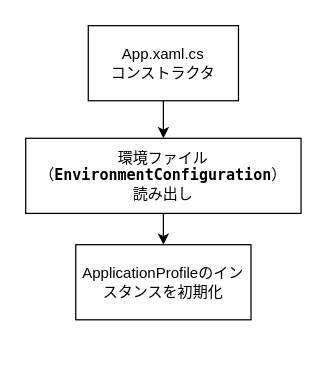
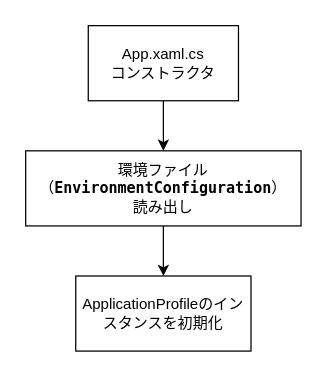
  <mxCell id="0" />
  <mxCell id="1" parent="0" />
  <mxCell id="2" value="" style="edgeStyle=none;html=1;" edge="1" parent="1" source="3" target="5"><mxGeometry relative="1" as="geometry" /></mxCell>
  <mxCell id="3" value="App.xaml.cs&lt;br&gt;コンストラクタ" style="whiteSpace=wrap;html=1;rounded=0;" vertex="1" parent="1"><mxGeometry x="70" y="20" width="120" height="60" as="geometry" /></mxCell>
  <mxCell id="4" value="" style="edgeStyle=none;html=1;" edge="1" parent="1" source="5" target="6"><mxGeometry relative="1" as="geometry" /></mxCell>
- <mxCell id="5" value="環境ファイル（&lt;strong&gt;&lt;code&gt;EnvironmentConfiguration&lt;/code&gt;&lt;/strong&gt;）&lt;br&gt;読み出し" style="rounded=0;whiteSpace=wrap;html=1;" vertex="1" parent="1"><mxGeometry x="20" y="110" width="220" height="60" as="geometry" /></mxCell>
- <mxCell id="6" value="ApplicationProfileのインスタンスを初期化" style="rounded=0;whiteSpace=wrap;html=1;" vertex="1" parent="1"><mxGeometry x="60" y="195" width="140" height="60" as="geometry" /></mxCell>
+ <mxCell id="5" value="環境ファイル（&lt;strong&gt;&lt;code&gt;EnvironmentConfiguration&lt;/code&gt;&lt;/strong&gt;）&lt;br&gt;読み出し" style="rounded=0;whiteSpace=wrap;html=1;" vertex="1" parent="1"><mxGeometry x="20" y="120" width="220" height="60" as="geometry" /></mxCell>
+ <mxCell id="6" value="ApplicationProfileのインスタンスを初期化" style="rounded=0;whiteSpace=wrap;html=1;" vertex="1" parent="1"><mxGeometry x="60" y="220" width="140" height="60" as="geometry" /></mxCell>
